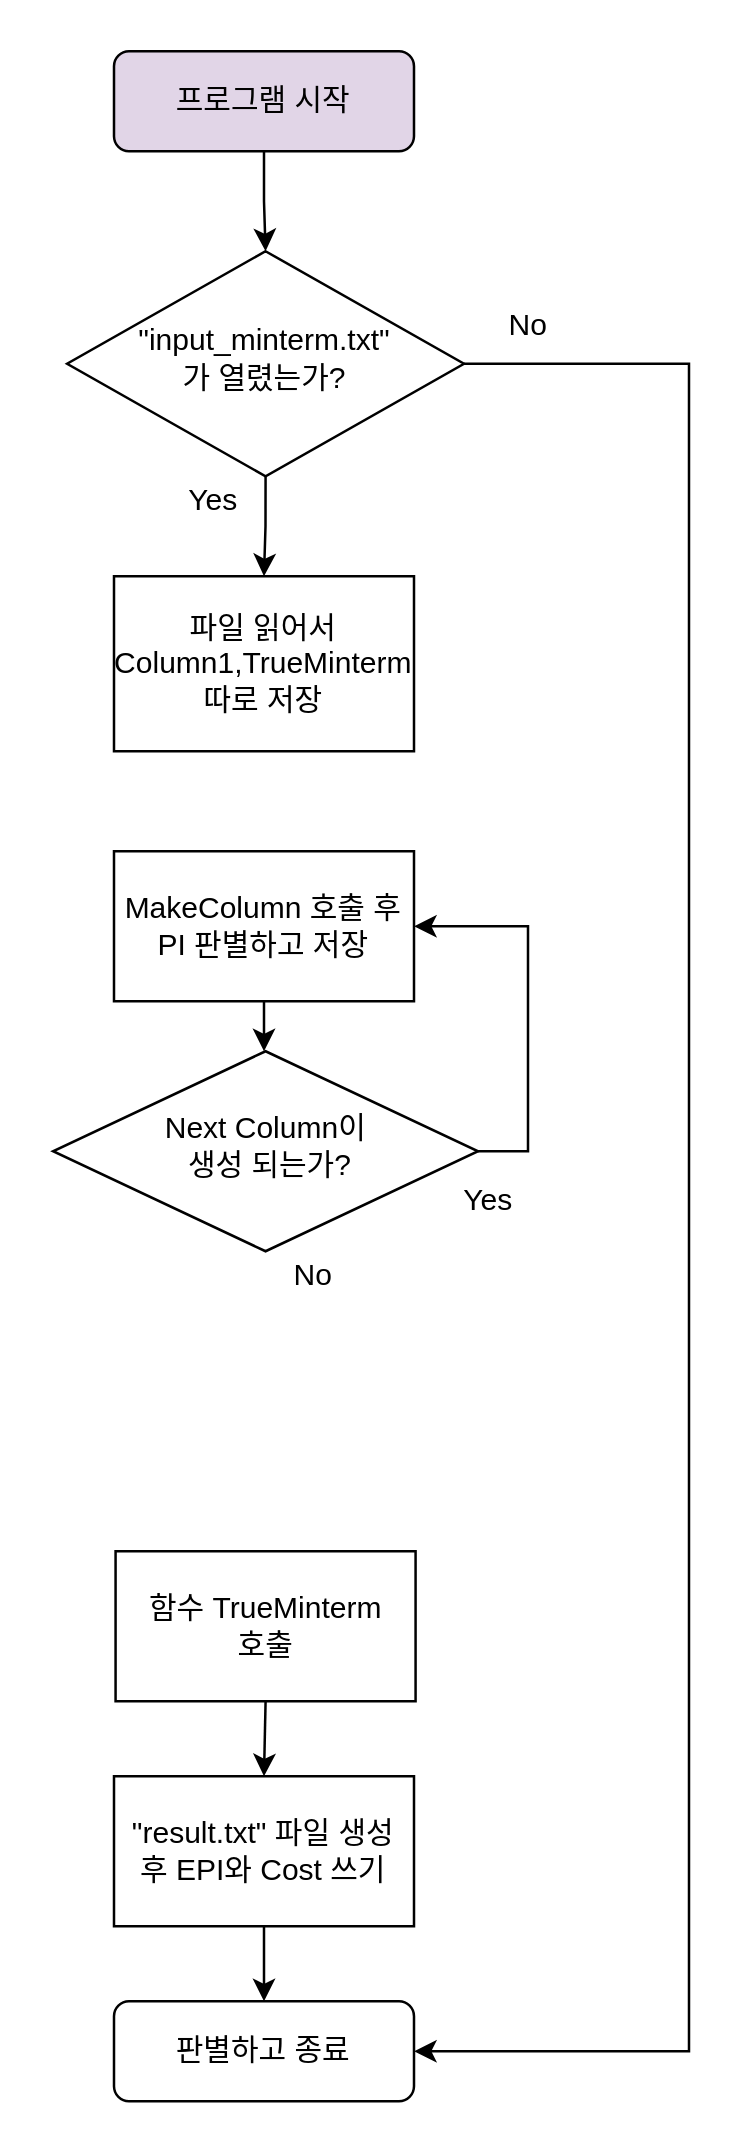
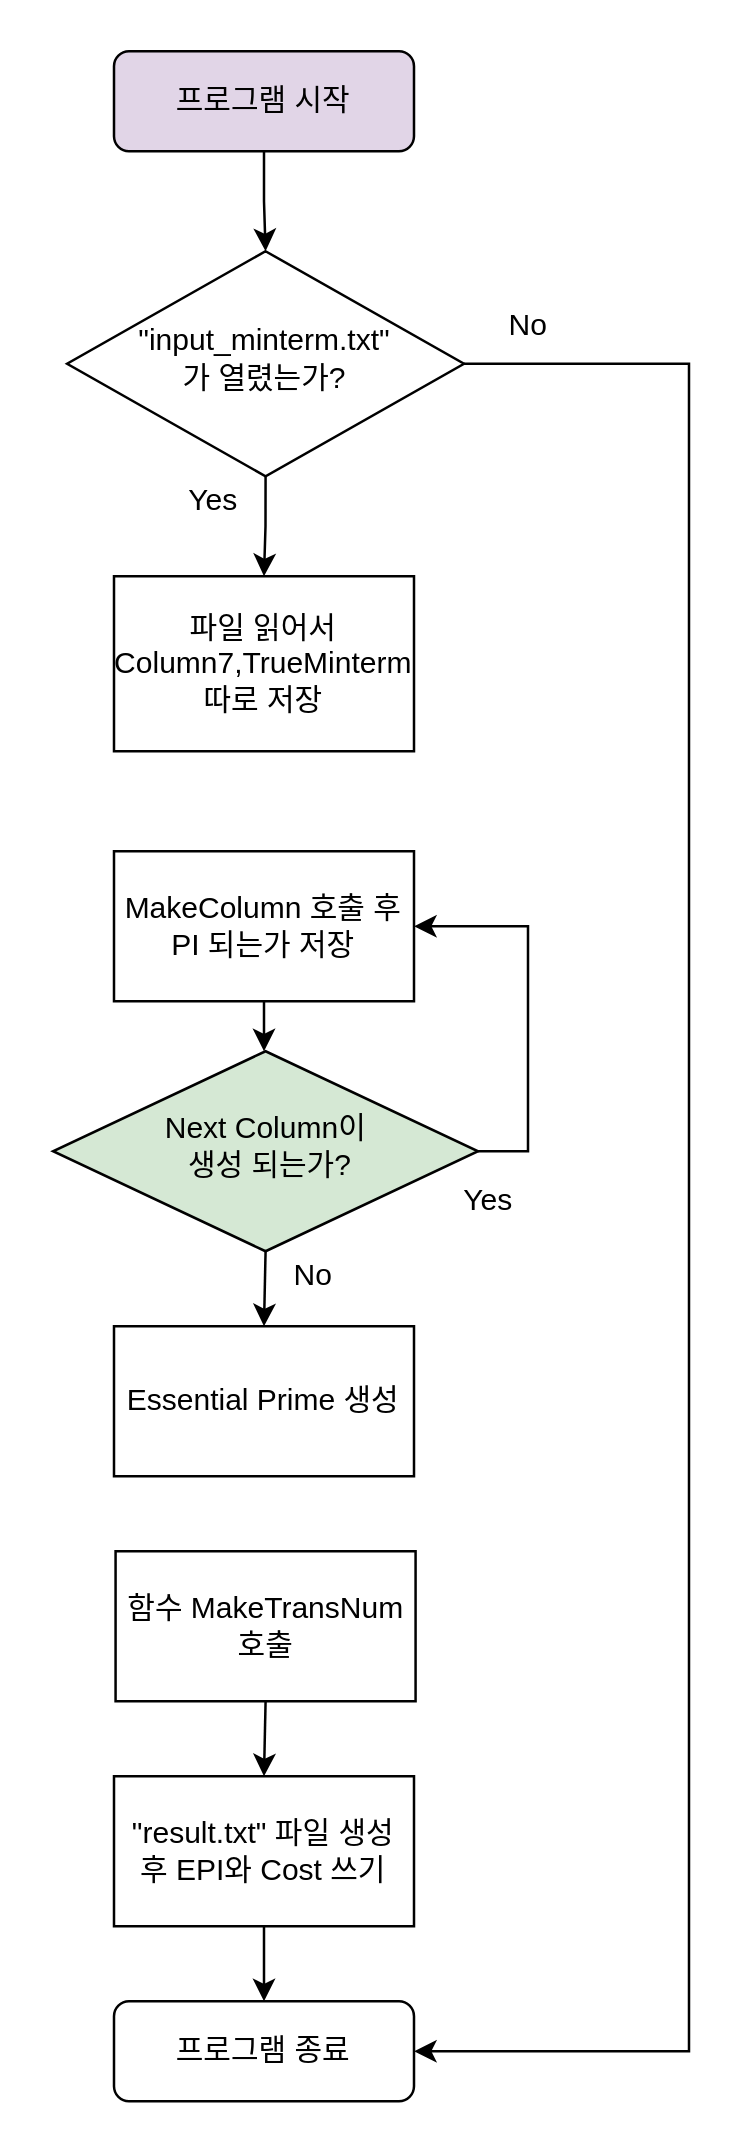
  <mxCell id="0" />
  <mxCell id="1" parent="0" />
  <mxCell id="2" style="edgeStyle=orthogonalEdgeStyle;rounded=0;orthogonalLoop=1;jettySize=auto;html=1;exitX=0.5;exitY=1;exitDx=0;exitDy=0;entryX=0.5;entryY=0;entryDx=0;entryDy=0;" edge="1" parent="1" source="3" target="6"><mxGeometry relative="1" as="geometry"><mxPoint x="105" y="110" as="targetPoint" /></mxGeometry></mxCell>
  <mxCell id="3" value="프로그램 시작" style="rounded=1;whiteSpace=wrap;html=1;fontSize=12;glass=0;strokeWidth=1;shadow=0;fillColor=#e1d5e7;" parent="1" vertex="1"><mxGeometry x="45" y="20" width="120" height="40" as="geometry" /></mxCell>
  <mxCell id="4" style="edgeStyle=orthogonalEdgeStyle;rounded=0;orthogonalLoop=1;jettySize=auto;html=1;exitX=0.5;exitY=1;exitDx=0;exitDy=0;labelBackgroundColor=#ffffff;entryX=0.5;entryY=0;entryDx=0;entryDy=0;" edge="1" parent="1" source="6" target="10"><mxGeometry relative="1" as="geometry"><mxPoint x="105" y="260" as="targetPoint" /></mxGeometry></mxCell>
  <mxCell id="5" style="edgeStyle=orthogonalEdgeStyle;rounded=0;orthogonalLoop=1;jettySize=auto;html=1;exitX=1;exitY=0.5;exitDx=0;exitDy=0;entryX=1;entryY=0.5;entryDx=0;entryDy=0;labelBackgroundColor=#ffffff;" edge="1" parent="1" source="6" target="7"><mxGeometry relative="1" as="geometry"><Array as="points"><mxPoint x="275" y="145" /><mxPoint x="275" y="820" /></Array></mxGeometry></mxCell>
  <mxCell id="6" value="&quot;input_minterm.txt&quot;&lt;br&gt;가 열렸는가?" style="rhombus;whiteSpace=wrap;html=1;shadow=0;fontFamily=Helvetica;fontSize=12;align=center;strokeWidth=1;spacing=6;spacingTop=-4;" parent="1" vertex="1"><mxGeometry x="26.25" y="100" width="158.75" height="90" as="geometry" /></mxCell>
- <mxCell id="7" value="판별하고 종료" style="rounded=1;whiteSpace=wrap;html=1;fontSize=12;glass=0;strokeWidth=1;shadow=0;" parent="1" vertex="1"><mxGeometry x="45" y="800" width="120" height="40" as="geometry" /></mxCell>
+ <mxCell id="7" value="프로그램 종료" style="rounded=1;whiteSpace=wrap;html=1;fontSize=12;glass=0;strokeWidth=1;shadow=0;" parent="1" vertex="1"><mxGeometry x="45" y="800" width="120" height="40" as="geometry" /></mxCell>
  <mxCell id="8" value="No" style="text;html=1;strokeColor=none;fillColor=none;align=center;verticalAlign=middle;whiteSpace=wrap;rounded=0;" vertex="1" parent="1"><mxGeometry x="190.63" y="120" width="40" height="20" as="geometry" /></mxCell>
  <mxCell id="9" value="Yes" style="text;html=1;strokeColor=none;fillColor=none;align=center;verticalAlign=middle;whiteSpace=wrap;rounded=0;" vertex="1" parent="1"><mxGeometry x="65" y="190" width="40" height="20" as="geometry" /></mxCell>
- <mxCell id="10" value="파일 읽어서Column1,TrueMinterm&lt;br&gt;따로 저장" style="rounded=0;whiteSpace=wrap;html=1;" vertex="1" parent="1"><mxGeometry x="45" y="230" width="120" height="70" as="geometry" /></mxCell>
+ <mxCell id="10" value="파일 읽어서Column7,TrueMinterm&lt;br&gt;따로 저장" style="rounded=0;whiteSpace=wrap;html=1;" vertex="1" parent="1"><mxGeometry x="45" y="230" width="120" height="70" as="geometry" /></mxCell>
  <mxCell id="11" style="edgeStyle=orthogonalEdgeStyle;rounded=0;orthogonalLoop=1;jettySize=auto;html=1;entryX=0.5;entryY=0;entryDx=0;entryDy=0;labelBackgroundColor=#ffffff;" edge="1" parent="1" source="12" target="15"><mxGeometry relative="1" as="geometry" /></mxCell>
- <mxCell id="12" value="MakeColumn 호출 후&lt;br&gt;PI 판별하고 저장" style="rounded=0;whiteSpace=wrap;html=1;" vertex="1" parent="1"><mxGeometry x="45" y="340" width="120" height="60" as="geometry" /></mxCell>
+ <mxCell id="12" value="MakeColumn 호출 후&lt;br&gt;PI 되는가 저장" style="rounded=0;whiteSpace=wrap;html=1;" vertex="1" parent="1"><mxGeometry x="45" y="340" width="120" height="60" as="geometry" /></mxCell>
  <mxCell id="13" style="edgeStyle=orthogonalEdgeStyle;rounded=0;orthogonalLoop=1;jettySize=auto;html=1;exitX=1;exitY=0.5;exitDx=0;exitDy=0;entryX=1;entryY=0.5;entryDx=0;entryDy=0;labelBackgroundColor=#ffffff;" edge="1" parent="1" source="15" target="12"><mxGeometry relative="1" as="geometry" /></mxCell>
- <mxCell id="15" value="Next Column이&lt;br&gt;&amp;nbsp;생성 되는가?" style="rhombus;whiteSpace=wrap;html=1;shadow=0;fontFamily=Helvetica;fontSize=12;align=center;strokeWidth=1;spacing=6;spacingTop=-4;" vertex="1" parent="1"><mxGeometry x="20.63" y="420" width="170" height="80" as="geometry" /></mxCell>
+ <mxCell id="14" style="edgeStyle=orthogonalEdgeStyle;rounded=0;orthogonalLoop=1;jettySize=auto;html=1;exitX=0.5;exitY=1;exitDx=0;exitDy=0;labelBackgroundColor=#ffffff;entryX=0.5;entryY=0;entryDx=0;entryDy=0;" edge="1" parent="1" source="15" target="17"><mxGeometry relative="1" as="geometry"><mxPoint x="106" y="550" as="targetPoint" /></mxGeometry></mxCell>
+ <mxCell id="15" value="Next Column이&lt;br&gt;&amp;nbsp;생성 되는가?" style="rhombus;whiteSpace=wrap;html=1;shadow=0;fontFamily=Helvetica;fontSize=12;align=center;strokeWidth=1;spacing=6;spacingTop=-4;fillColor=#d5e8d4;" vertex="1" parent="1"><mxGeometry x="20.63" y="420" width="170" height="80" as="geometry" /></mxCell>
  <mxCell id="16" value="Yes" style="text;html=1;strokeColor=none;fillColor=none;align=center;verticalAlign=middle;whiteSpace=wrap;rounded=0;" vertex="1" parent="1"><mxGeometry x="175" y="470" width="40" height="20" as="geometry" /></mxCell>
+ <mxCell id="17" value="Essential Prime 생성" style="rounded=0;whiteSpace=wrap;html=1;" vertex="1" parent="1"><mxGeometry x="45" y="530" width="120" height="60" as="geometry" /></mxCell>
  <mxCell id="18" value="No" style="text;html=1;strokeColor=none;fillColor=none;align=center;verticalAlign=middle;whiteSpace=wrap;rounded=0;" vertex="1" parent="1"><mxGeometry x="105" y="500" width="40" height="20" as="geometry" /></mxCell>
  <mxCell id="19" style="edgeStyle=orthogonalEdgeStyle;rounded=0;orthogonalLoop=1;jettySize=auto;html=1;exitX=0.5;exitY=1;exitDx=0;exitDy=0;entryX=0.5;entryY=0;entryDx=0;entryDy=0;labelBackgroundColor=#ffffff;" edge="1" parent="1" source="20" target="22"><mxGeometry relative="1" as="geometry" /></mxCell>
- <mxCell id="20" value="함수 TrueMinterm&lt;br&gt;호출" style="rounded=0;whiteSpace=wrap;html=1;" vertex="1" parent="1"><mxGeometry x="45.63" y="620" width="120" height="60" as="geometry" /></mxCell>
+ <mxCell id="20" value="함수 MakeTransNum&lt;br&gt;호출" style="rounded=0;whiteSpace=wrap;html=1;" vertex="1" parent="1"><mxGeometry x="45.63" y="620" width="120" height="60" as="geometry" /></mxCell>
  <mxCell id="21" style="edgeStyle=orthogonalEdgeStyle;rounded=0;orthogonalLoop=1;jettySize=auto;html=1;exitX=0.5;exitY=1;exitDx=0;exitDy=0;entryX=0.5;entryY=0;entryDx=0;entryDy=0;labelBackgroundColor=#ffffff;" edge="1" parent="1" source="22" target="7"><mxGeometry relative="1" as="geometry" /></mxCell>
  <mxCell id="22" value="&quot;result.txt&quot; 파일 생성 후 EPI와 Cost 쓰기" style="rounded=0;whiteSpace=wrap;html=1;" vertex="1" parent="1"><mxGeometry x="45" y="710" width="120" height="60" as="geometry" /></mxCell>
